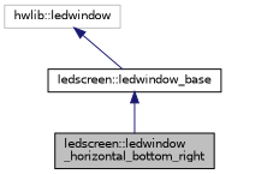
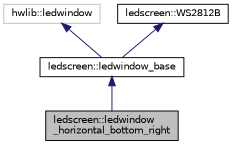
  digraph {
    node [color=black fillcolor=white fontname=Helvetica fontsize=10 shape=record style=filled]
    edge [color=midnightblue dir=back fontname=Helvetica fontsize=10 labelfontname=Helvetica labelfontsize=10 style=solid]
    n1 [fillcolor=grey75 fontcolor=black height=0.2 label="ledscreen::ledwindow\l_horizontal_bottom_right" width=0.4]
    n2 [height=0.2 label="ledscreen::ledwindow_base" width=0.4]
    n3 [color=grey75 height=0.2 label="hwlib::ledwindow" width=0.4]
+   n4 [height=0.2 label="ledscreen::WS2812B" width=0.4]
    n2 -> n1
    n3 -> n2
+   n4 -> n2
  }
